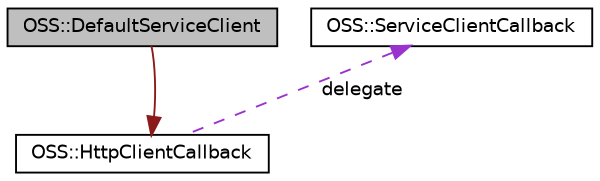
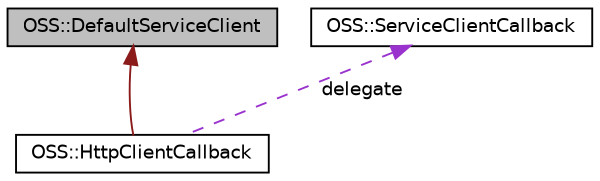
  digraph {
    node [color=black fillcolor=white fontname=Helvetica fontsize=10 shape=record style=filled]
    edge [dir=back fontname=Helvetica fontsize=10 labelfontname=Helvetica labelfontsize=10]
    n1 [fillcolor=grey75 fontcolor=black height=0.2 label="OSS::DefaultServiceClient" width=0.4]
    n2 [height=0.2 label="OSS::HttpClientCallback" width=0.4]
    n3 [height=0.2 label="OSS::ServiceClientCallback" width=0.4]
-   n2 -> n1 [color=firebrick4 style=solid]
+   n1 -> n2 [color=firebrick4 style=solid]
    n3 -> n2 [color=darkorchid3 label=" delegate" style=dashed]
  }
